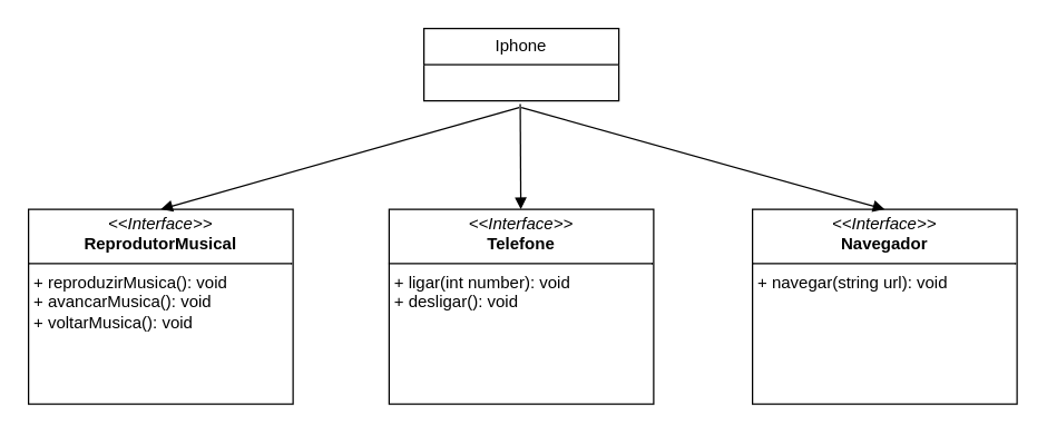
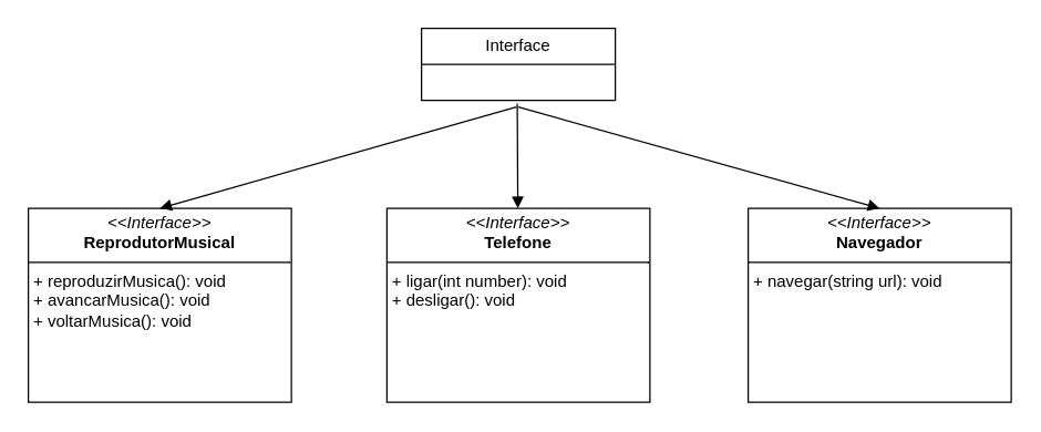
  <mxCell id="0" />
  <mxCell id="1" parent="0" />
  <mxCell id="2" value="&lt;p style=&quot;margin:0px;margin-top:4px;text-align:center;&quot;&gt;&lt;i&gt;&amp;lt;&amp;lt;Interface&amp;gt;&amp;gt;&lt;/i&gt;&lt;br&gt;&lt;b&gt;ReprodutorMusical&lt;/b&gt;&lt;/p&gt;&lt;hr size=&quot;1&quot; style=&quot;border-style:solid;&quot;&gt;&lt;p style=&quot;margin:0px;margin-left:4px;&quot;&gt;+ reproduzirMusica(): void&lt;br&gt;&lt;/p&gt;&lt;p style=&quot;margin:0px;margin-left:4px;&quot;&gt;+ avancarMusica(): void&lt;br&gt;&lt;/p&gt;&lt;p style=&quot;margin:0px;margin-left:4px;&quot;&gt;+ voltarMusica(): void&lt;/p&gt;" style="verticalAlign=top;align=left;overflow=fill;html=1;whiteSpace=wrap;" vertex="1" parent="1"><mxGeometry x="20" y="150" width="190" height="140" as="geometry" /></mxCell>
  <mxCell id="3" value="&lt;p style=&quot;margin:0px;margin-top:4px;text-align:center;&quot;&gt;&lt;i&gt;&amp;lt;&amp;lt;Interface&amp;gt;&amp;gt;&lt;/i&gt;&lt;br&gt;&lt;b&gt;Telefone&lt;/b&gt;&lt;/p&gt;&lt;hr size=&quot;1&quot; style=&quot;border-style:solid;&quot;&gt;&lt;p style=&quot;margin:0px;margin-left:4px;&quot;&gt;&lt;/p&gt;&lt;p style=&quot;margin:0px;margin-left:4px;&quot;&gt;+ ligar(int number): void&lt;/p&gt;&lt;p style=&quot;margin:0px;margin-left:4px;&quot;&gt;+ desligar(): void&lt;/p&gt;" style="verticalAlign=top;align=left;overflow=fill;html=1;whiteSpace=wrap;" vertex="1" parent="1"><mxGeometry x="279" y="150" width="190" height="140" as="geometry" /></mxCell>
  <mxCell id="4" value="&lt;p style=&quot;margin:0px;margin-top:4px;text-align:center;&quot;&gt;&lt;i&gt;&amp;lt;&amp;lt;Interface&amp;gt;&amp;gt;&lt;/i&gt;&lt;br&gt;&lt;b&gt;Navegador&lt;/b&gt;&lt;/p&gt;&lt;hr size=&quot;1&quot; style=&quot;border-style:solid;&quot;&gt;&lt;p style=&quot;margin:0px;margin-left:4px;&quot;&gt;&lt;/p&gt;&lt;p style=&quot;margin:0px;margin-left:4px;&quot;&gt;+ navegar(string url): void&lt;/p&gt;" style="verticalAlign=top;align=left;overflow=fill;html=1;whiteSpace=wrap;" vertex="1" parent="1"><mxGeometry x="540" y="150" width="190" height="140" as="geometry" /></mxCell>
- <mxCell id="5" value="Iphone" style="swimlane;fontStyle=0;childLayout=stackLayout;horizontal=1;startSize=26;fillColor=none;horizontalStack=0;resizeParent=1;resizeParentMax=0;resizeLast=0;collapsible=1;marginBottom=0;whiteSpace=wrap;html=1;" vertex="1" parent="1"><mxGeometry x="304" y="20" width="140" height="52" as="geometry" /></mxCell>
+ <mxCell id="5" value="Interface" style="swimlane;fontStyle=0;childLayout=stackLayout;horizontal=1;startSize=26;fillColor=none;horizontalStack=0;resizeParent=1;resizeParentMax=0;resizeLast=0;collapsible=1;marginBottom=0;whiteSpace=wrap;html=1;" vertex="1" parent="1"><mxGeometry x="304" y="20" width="140" height="52" as="geometry" /></mxCell>
  <mxCell id="6" value="" style="html=1;verticalAlign=bottom;endArrow=block;curved=0;rounded=0;exitX=0.489;exitY=1.108;exitDx=0;exitDy=0;exitPerimeter=0;entryX=0.5;entryY=0;entryDx=0;entryDy=0;" edge="1" parent="1" target="2"><mxGeometry width="80" relative="1" as="geometry"><mxPoint x="372.46" y="76.808" as="sourcePoint" /><mxPoint x="410" y="200" as="targetPoint" /></mxGeometry></mxCell>
  <mxCell id="7" value="" style="html=1;verticalAlign=bottom;endArrow=block;curved=0;rounded=0;exitX=0.494;exitY=1.015;exitDx=0;exitDy=0;exitPerimeter=0;" edge="1" parent="1" target="3"><mxGeometry width="80" relative="1" as="geometry"><mxPoint x="373.16" y="74.39" as="sourcePoint" /><mxPoint x="125" y="160" as="targetPoint" /></mxGeometry></mxCell>
  <mxCell id="8" value="" style="html=1;verticalAlign=bottom;endArrow=block;curved=0;rounded=0;exitX=0.5;exitY=1.108;exitDx=0;exitDy=0;exitPerimeter=0;entryX=0.5;entryY=0;entryDx=0;entryDy=0;" edge="1" parent="1" target="4"><mxGeometry width="80" relative="1" as="geometry"><mxPoint x="374" y="76.808" as="sourcePoint" /><mxPoint x="135" y="170" as="targetPoint" /></mxGeometry></mxCell>
